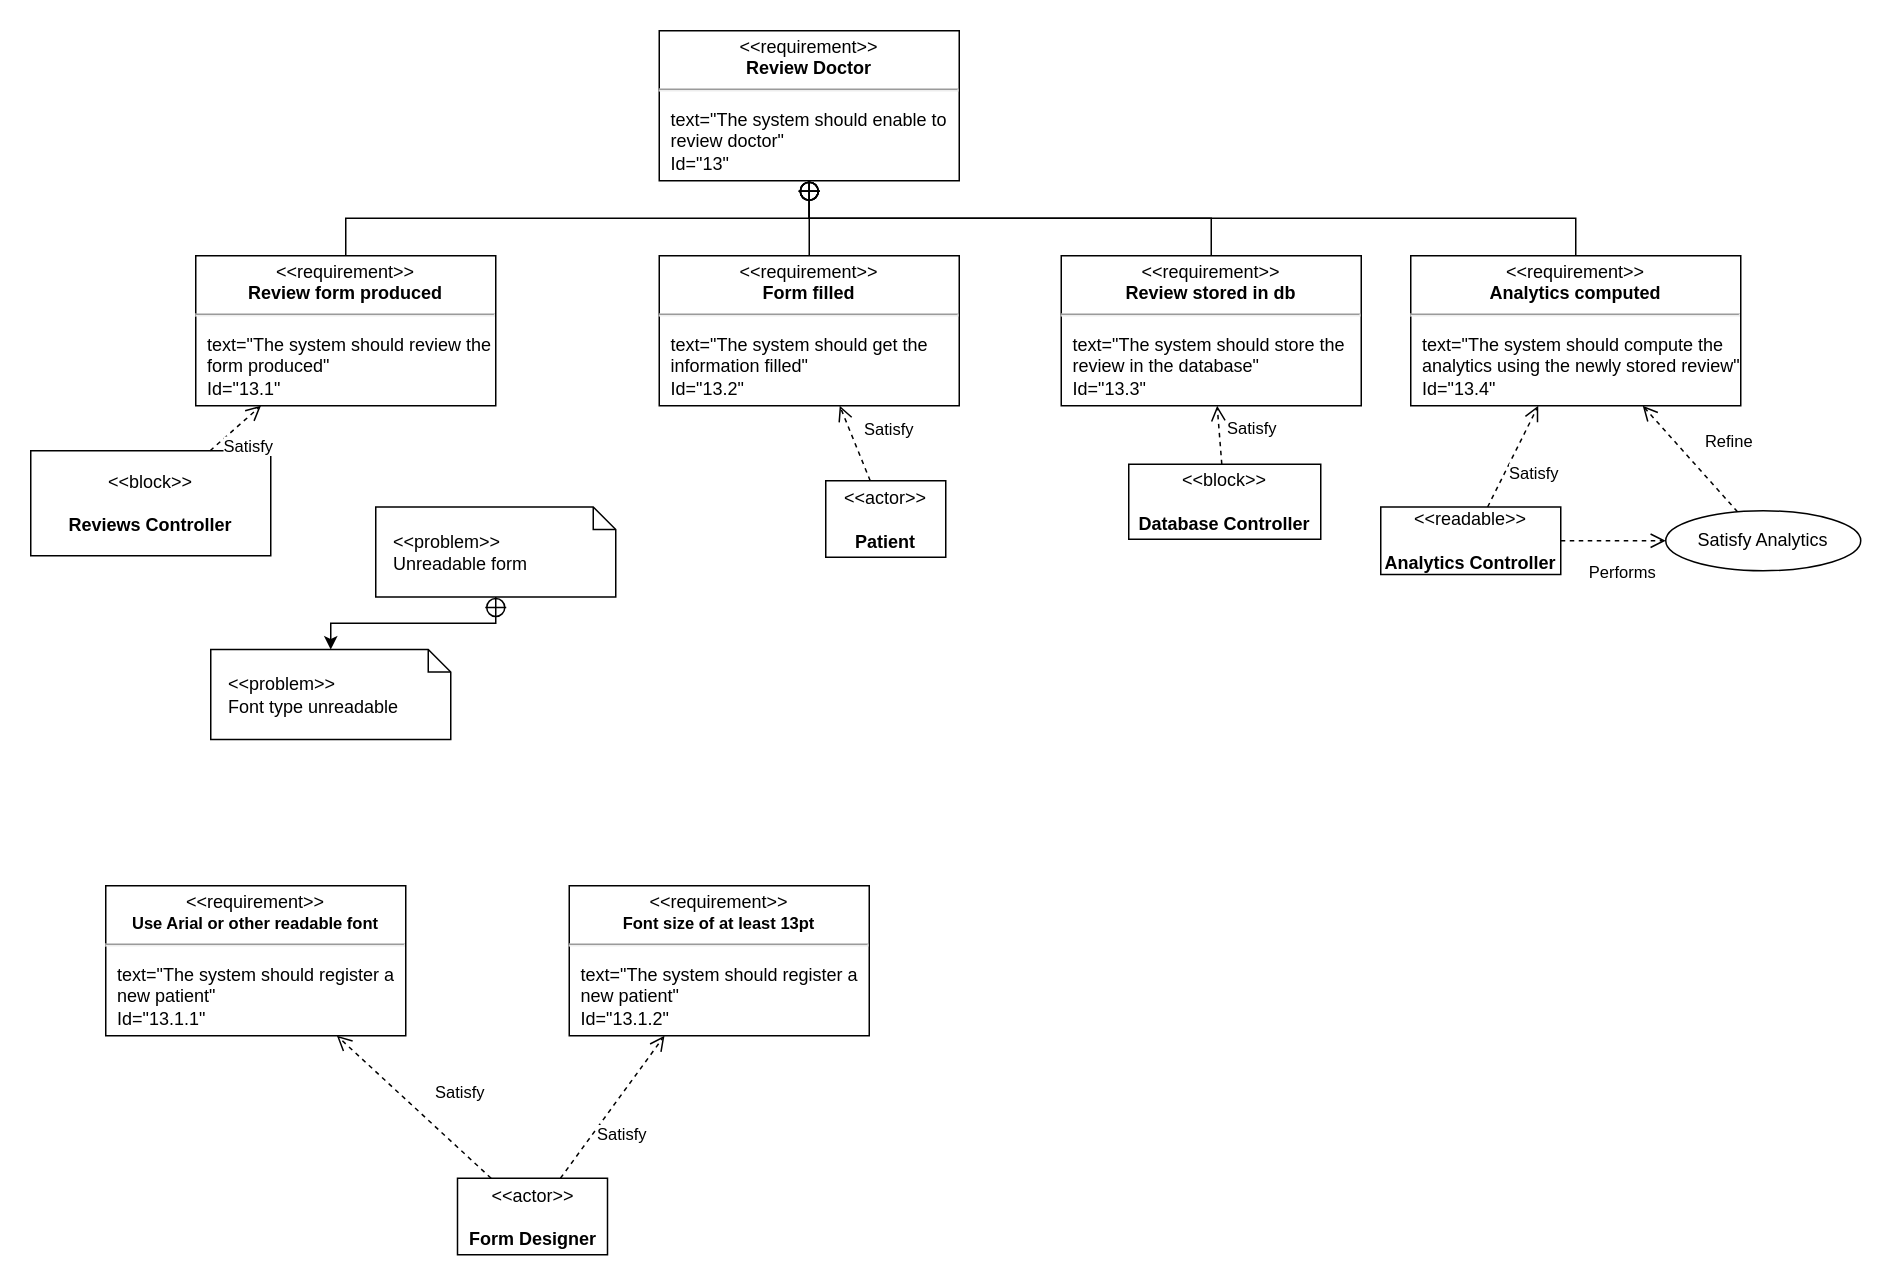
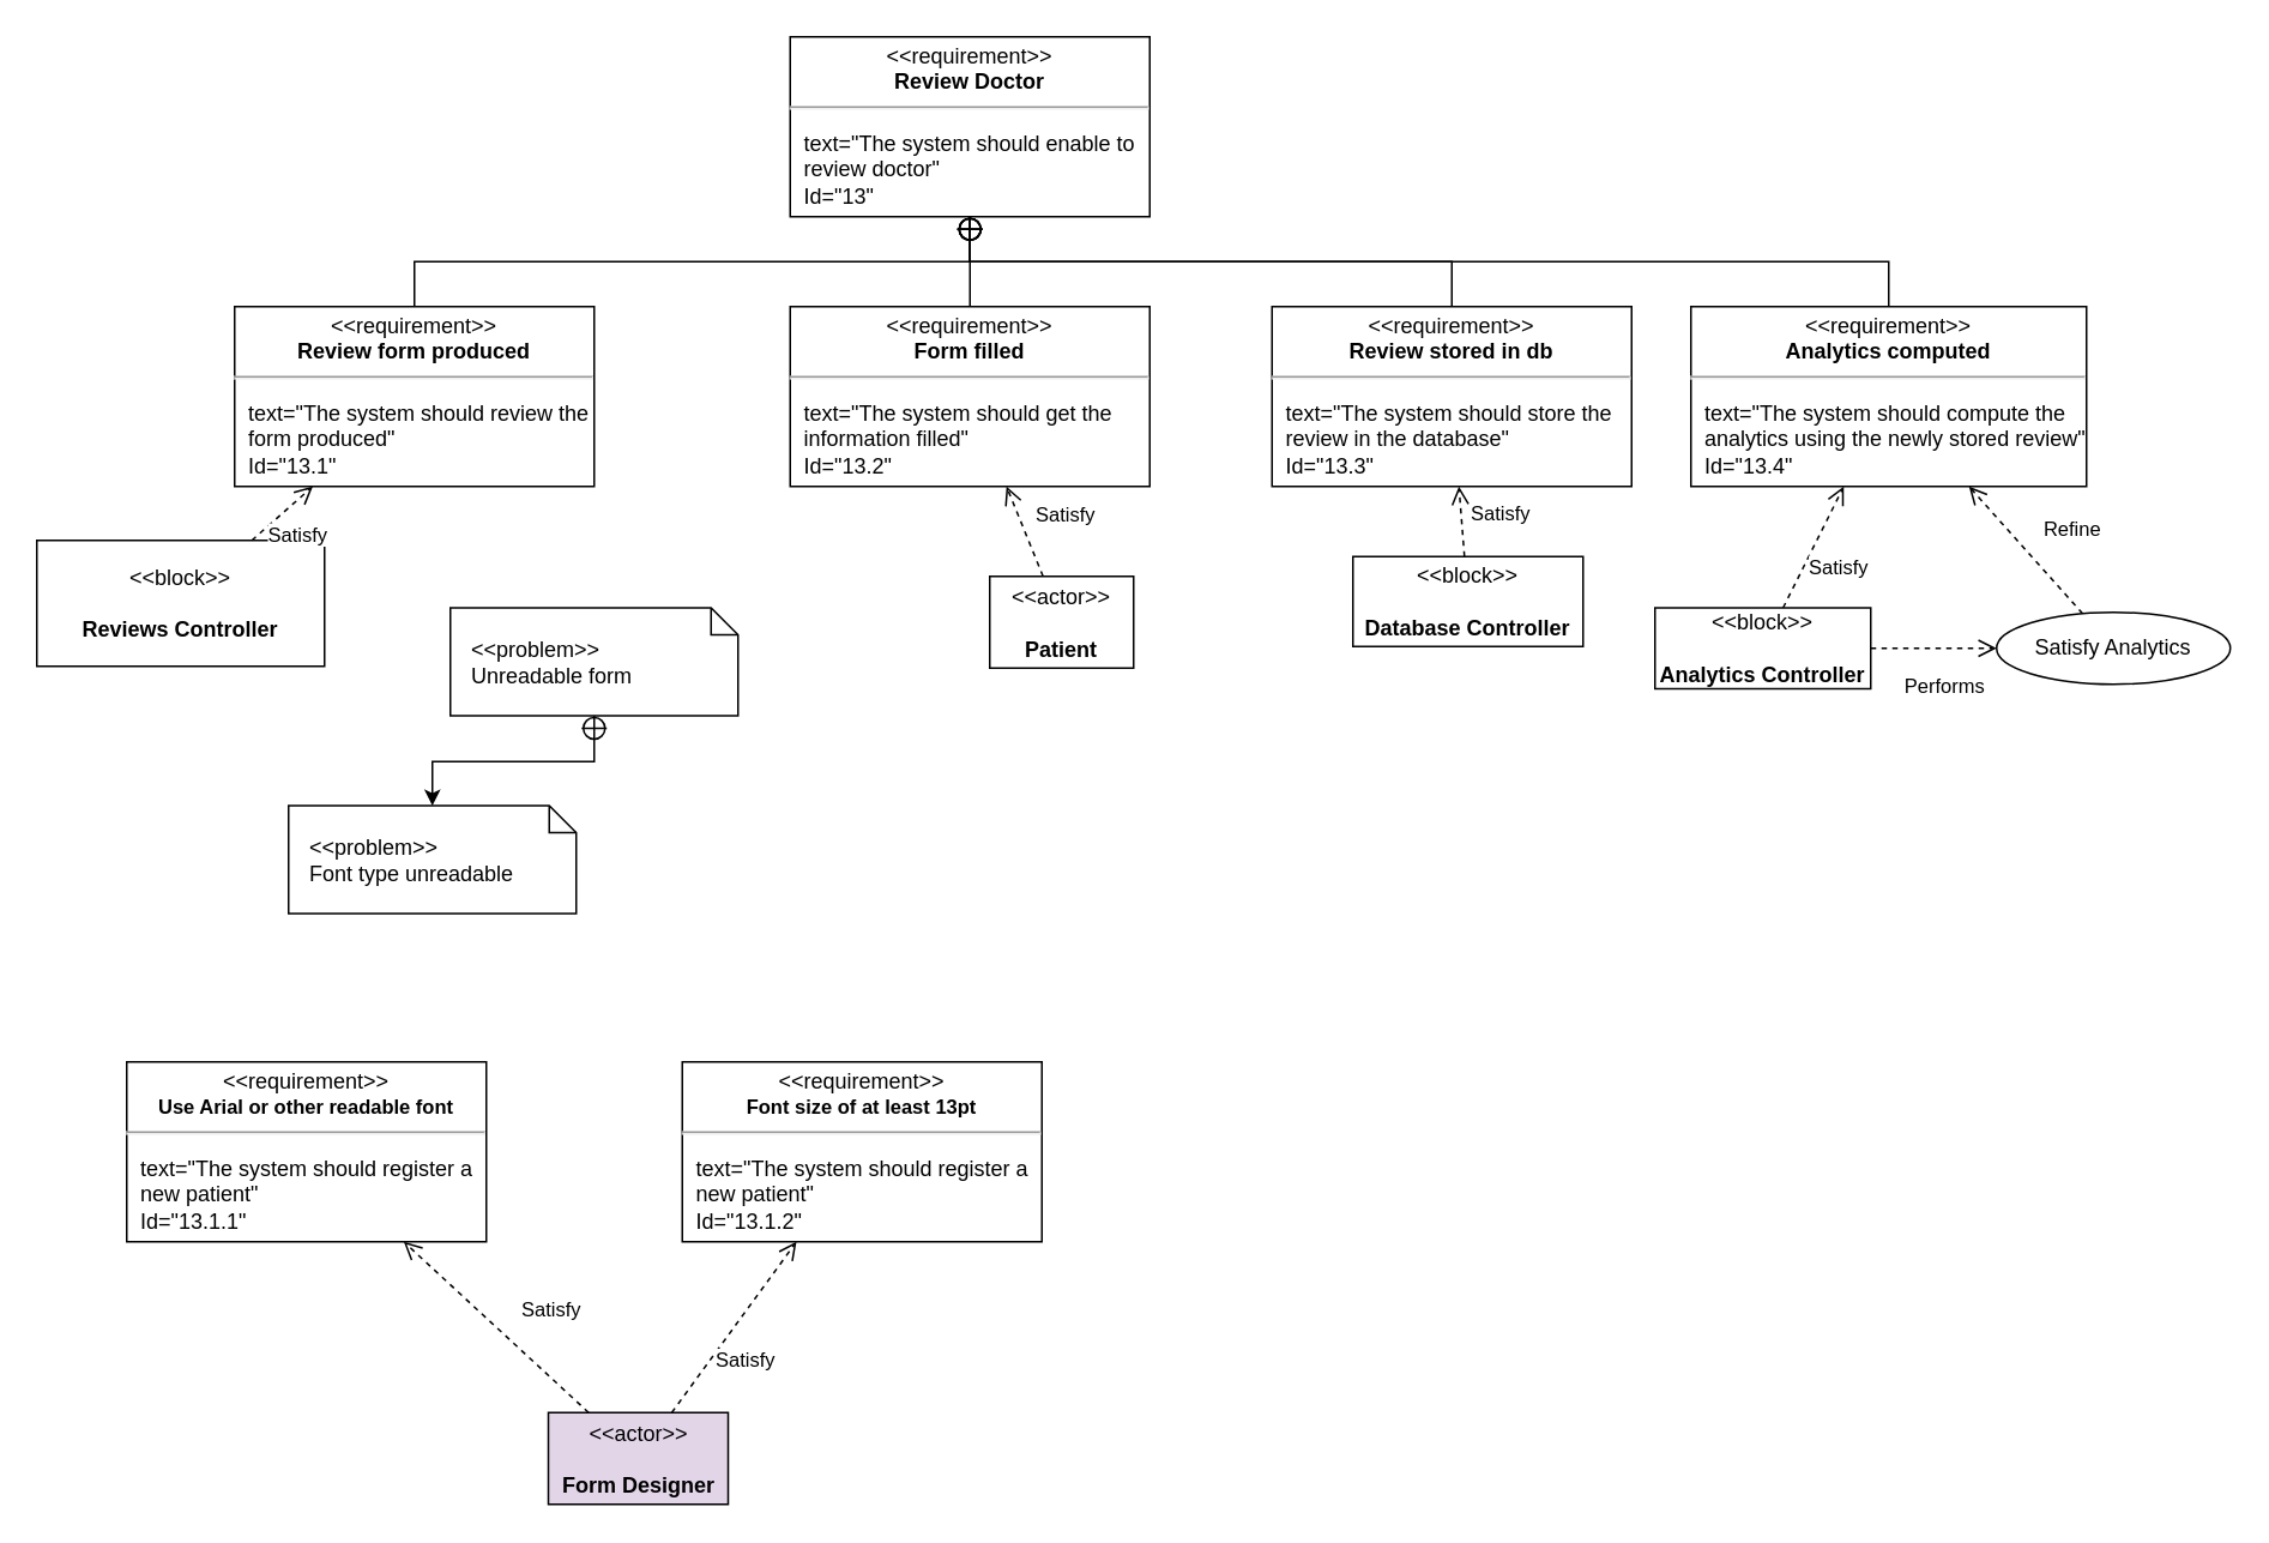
  <mxCell id="0" />
  <mxCell id="1" parent="0" />
  <mxCell id="2" value="&lt;p style=&quot;margin:0px;margin-top:4px;text-align:center;&quot;&gt;&amp;lt;&amp;lt;requirement&amp;gt;&amp;gt;&lt;br&gt;&lt;b&gt;Review Doctor&lt;/b&gt;&lt;/p&gt;&lt;hr&gt;&lt;p&gt;&lt;/p&gt;&lt;p style=&quot;margin:0px;margin-left:8px;text-align:left;&quot;&gt;text=&quot;The system should enable to review doctor&quot;&lt;br&gt;Id=&quot;13&quot;&lt;/p&gt;" style="shape=rect;overflow=fill;html=1;whiteSpace=wrap;align=center;" vertex="1" parent="1"><mxGeometry x="439" y="20" width="200" height="100" as="geometry" /></mxCell>
  <mxCell id="3" value="&lt;p style=&quot;margin:0px;margin-top:4px;text-align:center;&quot;&gt;&amp;lt;&amp;lt;requirement&amp;gt;&amp;gt;&lt;br&gt;&lt;b&gt;Review form produced&lt;/b&gt;&lt;/p&gt;&lt;hr&gt;&lt;p&gt;&lt;/p&gt;&lt;p style=&quot;margin:0px;margin-left:8px;text-align:left;&quot;&gt;text=&quot;The system should review the form produced&quot;&lt;br&gt;Id=&quot;13.1&quot;&lt;/p&gt;" style="shape=rect;overflow=fill;html=1;whiteSpace=wrap;align=center;" vertex="1" parent="1"><mxGeometry x="130" y="170" width="200" height="100" as="geometry" /></mxCell>
  <mxCell id="4" value="&lt;p style=&quot;margin:0px;margin-top:4px;text-align:center;&quot;&gt;&amp;lt;&amp;lt;requirement&amp;gt;&amp;gt;&lt;br&gt;&lt;b&gt;Form filled&lt;/b&gt;&lt;/p&gt;&lt;hr&gt;&lt;p&gt;&lt;/p&gt;&lt;p style=&quot;margin:0px;margin-left:8px;text-align:left;&quot;&gt;text=&quot;The system should get the information filled&quot;&lt;br&gt;Id=&quot;13.2&quot;&lt;/p&gt;" style="shape=rect;overflow=fill;html=1;whiteSpace=wrap;align=center;" vertex="1" parent="1"><mxGeometry x="439" y="170" width="200" height="100" as="geometry" /></mxCell>
  <mxCell id="5" value="&lt;p style=&quot;margin:0px;margin-top:4px;text-align:center;&quot;&gt;&amp;lt;&amp;lt;requirement&amp;gt;&amp;gt;&lt;br&gt;&lt;b&gt;Review stored in db&lt;/b&gt;&lt;/p&gt;&lt;hr&gt;&lt;p&gt;&lt;/p&gt;&lt;p style=&quot;margin:0px;margin-left:8px;text-align:left;&quot;&gt;text=&quot;The system should store the review in the database&quot;&lt;br&gt;Id=&quot;13.3&quot;&lt;/p&gt;" style="shape=rect;overflow=fill;html=1;whiteSpace=wrap;align=center;" vertex="1" parent="1"><mxGeometry x="707" y="170" width="200" height="100" as="geometry" /></mxCell>
  <mxCell id="6" value="&lt;p style=&quot;margin:0px;margin-top:4px;text-align:center;&quot;&gt;&amp;lt;&amp;lt;requirement&amp;gt;&amp;gt;&lt;br&gt;&lt;b&gt;Analytics computed&lt;/b&gt;&lt;/p&gt;&lt;hr&gt;&lt;p&gt;&lt;/p&gt;&lt;p style=&quot;margin:0px;margin-left:8px;text-align:left;&quot;&gt;text=&quot;The system should compute the analytics using the newly stored review&quot;&lt;br&gt;Id=&quot;13.4&quot;&lt;/p&gt;" style="shape=rect;overflow=fill;html=1;whiteSpace=wrap;align=center;" vertex="1" parent="1"><mxGeometry x="940" y="170" width="220" height="100" as="geometry" /></mxCell>
  <mxCell id="7" value="&amp;lt;&amp;lt;actor&amp;gt;&amp;gt;&lt;br&gt;&lt;br&gt;&lt;b&gt;Patient&lt;/b&gt;" style="html=1;align=center;verticalAlign=middle;dashed=0;whiteSpace=wrap;" vertex="1" parent="1"><mxGeometry x="550" y="320" width="80" height="51" as="geometry" /></mxCell>
  <mxCell id="8" value="&amp;lt;&amp;lt;block&amp;gt;&amp;gt;&lt;br&gt;&lt;br&gt;&lt;b&gt;Reviews Controller&lt;/b&gt;" style="html=1;align=center;verticalAlign=middle;dashed=0;whiteSpace=wrap;" vertex="1" parent="1"><mxGeometry x="20" y="300" width="160" height="70" as="geometry" /></mxCell>
  <mxCell id="9" value="&amp;lt;&amp;lt;block&amp;gt;&amp;gt;&lt;br&gt;&lt;br&gt;&lt;b&gt;Database Controller&lt;/b&gt;" style="html=1;align=center;verticalAlign=middle;dashed=0;whiteSpace=wrap;" vertex="1" parent="1"><mxGeometry x="752" y="309" width="128" height="50" as="geometry" /></mxCell>
- <mxCell id="10" value="&amp;lt;&amp;lt;readable&amp;gt;&amp;gt;&lt;br&gt;&lt;br&gt;&lt;b&gt;Analytics Controller&lt;/b&gt;" style="html=1;align=center;verticalAlign=middle;dashed=0;whiteSpace=wrap;" vertex="1" parent="1"><mxGeometry x="920" y="337.5" width="120" height="45" as="geometry" /></mxCell>
+ <mxCell id="10" value="&amp;lt;&amp;lt;block&amp;gt;&amp;gt;&lt;br&gt;&lt;br&gt;&lt;b&gt;Analytics Controller&lt;/b&gt;" style="html=1;align=center;verticalAlign=middle;dashed=0;whiteSpace=wrap;" vertex="1" parent="1"><mxGeometry x="920" y="337.5" width="120" height="45" as="geometry" /></mxCell>
  <mxCell id="11" value="" style="rounded=0;html=1;labelBackgroundColor=none;endArrow=none;edgeStyle=elbowEdgeStyle;elbow=vertical;startArrow=sysMLPackCont;startSize=12;" edge="1" parent="1" source="2" target="3"><mxGeometry relative="1" as="geometry"><mxPoint x="320" y="100" as="sourcePoint" /><mxPoint x="230" y="160" as="targetPoint" /></mxGeometry></mxCell>
  <mxCell id="12" value="" style="rounded=0;html=1;labelBackgroundColor=none;endArrow=none;edgeStyle=elbowEdgeStyle;elbow=vertical;startArrow=sysMLPackCont;startSize=12;" edge="1" parent="1" source="2" target="4"><mxGeometry relative="1" as="geometry"><mxPoint x="780" y="100" as="sourcePoint" /><mxPoint x="690" y="160" as="targetPoint" /></mxGeometry></mxCell>
  <mxCell id="13" value="" style="rounded=0;html=1;labelBackgroundColor=none;endArrow=none;edgeStyle=elbowEdgeStyle;elbow=vertical;startArrow=sysMLPackCont;startSize=12;" edge="1" parent="1" source="2" target="5"><mxGeometry relative="1" as="geometry"><mxPoint x="930" y="40" as="sourcePoint" /><mxPoint x="840" y="100" as="targetPoint" /></mxGeometry></mxCell>
  <mxCell id="14" value="" style="rounded=0;html=1;labelBackgroundColor=none;endArrow=none;edgeStyle=elbowEdgeStyle;elbow=vertical;startArrow=sysMLPackCont;startSize=12;" edge="1" parent="1" source="2" target="6"><mxGeometry relative="1" as="geometry"><mxPoint x="990" y="70" as="sourcePoint" /><mxPoint x="900" y="130" as="targetPoint" /></mxGeometry></mxCell>
  <mxCell id="15" value="Satisfy" style="html=1;verticalAlign=bottom;endArrow=open;dashed=1;endSize=8;curved=0;rounded=0;" edge="1" parent="1" source="9" target="5"><mxGeometry x="-0.321" y="-21" relative="1" as="geometry"><mxPoint x="880" y="409" as="sourcePoint" /><mxPoint x="800" y="409" as="targetPoint" /><mxPoint as="offset" /></mxGeometry></mxCell>
  <mxCell id="16" value="Satisfy" style="html=1;verticalAlign=bottom;endArrow=open;dashed=1;endSize=8;curved=0;rounded=0;" edge="1" parent="1" source="8" target="3"><mxGeometry x="-0.321" y="-21" relative="1" as="geometry"><mxPoint x="190" y="449" as="sourcePoint" /><mxPoint x="300" y="388" as="targetPoint" /><mxPoint as="offset" /></mxGeometry></mxCell>
  <mxCell id="17" value="Satisfy" style="html=1;verticalAlign=bottom;endArrow=open;dashed=1;endSize=8;curved=0;rounded=0;" edge="1" parent="1" source="7" target="4"><mxGeometry x="-0.321" y="-21" relative="1" as="geometry"><mxPoint x="130" y="319" as="sourcePoint" /><mxPoint x="130" y="280" as="targetPoint" /><mxPoint as="offset" /></mxGeometry></mxCell>
  <mxCell id="18" value="Satisfy Analytics" style="ellipse;whiteSpace=wrap;html=1;" vertex="1" parent="1"><mxGeometry x="1110" y="340" width="130" height="40" as="geometry" /></mxCell>
  <mxCell id="19" value="Satisfy" style="html=1;verticalAlign=bottom;endArrow=open;dashed=1;endSize=8;curved=0;rounded=0;" edge="1" parent="1" source="10" target="6"><mxGeometry x="-0.321" y="-21" relative="1" as="geometry"><mxPoint x="640" y="475" as="sourcePoint" /><mxPoint x="640" y="420" as="targetPoint" /><mxPoint as="offset" /></mxGeometry></mxCell>
  <mxCell id="20" value="Refine" style="html=1;verticalAlign=bottom;endArrow=open;dashed=1;endSize=8;curved=0;rounded=0;" edge="1" parent="1" source="18" target="6"><mxGeometry x="-0.321" y="-21" relative="1" as="geometry"><mxPoint x="850" y="507" as="sourcePoint" /><mxPoint x="1007" y="390" as="targetPoint" /><mxPoint as="offset" /></mxGeometry></mxCell>
  <mxCell id="21" value="Performs" style="html=1;verticalAlign=bottom;endArrow=open;dashed=1;endSize=8;curved=0;rounded=0;" edge="1" parent="1" source="10" target="18"><mxGeometry x="0.167" y="-30" relative="1" as="geometry"><mxPoint x="894.5" y="565" as="sourcePoint" /><mxPoint x="894.5" y="625" as="targetPoint" /><mxPoint as="offset" /></mxGeometry></mxCell>
- <mxCell id="22" value="&amp;lt;&amp;lt;actor&amp;gt;&amp;gt;&lt;br&gt;&lt;br&gt;&lt;b&gt;Form Designer&lt;/b&gt;" style="html=1;align=center;verticalAlign=middle;dashed=0;whiteSpace=wrap;" vertex="1" parent="1"><mxGeometry x="304.5" y="785" width="100" height="51" as="geometry" /></mxCell>
+ <mxCell id="22" value="&amp;lt;&amp;lt;actor&amp;gt;&amp;gt;&lt;br&gt;&lt;br&gt;&lt;b&gt;Form Designer&lt;/b&gt;" style="html=1;align=center;verticalAlign=middle;dashed=0;whiteSpace=wrap;fillColor=#e1d5e7;" vertex="1" parent="1"><mxGeometry x="304.5" y="785" width="100" height="51" as="geometry" /></mxCell>
  <mxCell id="23" value="&lt;p style=&quot;margin:0px;margin-top:4px;text-align:center;&quot;&gt;&amp;lt;&amp;lt;requirement&amp;gt;&amp;gt;&lt;br&gt;&lt;b style=&quot;font-size: 11px; background-color: rgb(255, 255, 255);&quot;&gt;Use Arial or other readable font&lt;/b&gt;&lt;br&gt;&lt;/p&gt;&lt;hr&gt;&lt;p&gt;&lt;/p&gt;&lt;p style=&quot;margin:0px;margin-left:8px;text-align:left;&quot;&gt;text=&quot;The system should register a new patient&quot;&lt;br&gt;Id=&quot;13.1.1&quot;&lt;/p&gt;" style="shape=rect;overflow=fill;html=1;whiteSpace=wrap;align=center;" vertex="1" parent="1"><mxGeometry x="70" y="590" width="200" height="100" as="geometry" /></mxCell>
  <mxCell id="24" value="&lt;p style=&quot;margin:0px;margin-top:4px;text-align:center;&quot;&gt;&amp;lt;&amp;lt;requirement&amp;gt;&amp;gt;&lt;br&gt;&lt;b style=&quot;font-size: 11px; background-color: rgb(255, 255, 255);&quot;&gt;Font size of at least 13pt&lt;/b&gt;&lt;br&gt;&lt;/p&gt;&lt;hr&gt;&lt;p&gt;&lt;/p&gt;&lt;p style=&quot;margin:0px;margin-left:8px;text-align:left;&quot;&gt;text=&quot;The system should register a new patient&quot;&lt;br&gt;Id=&quot;13.1.2&quot;&lt;/p&gt;" style="shape=rect;overflow=fill;html=1;whiteSpace=wrap;align=center;" vertex="1" parent="1"><mxGeometry x="379" y="590" width="200" height="100" as="geometry" /></mxCell>
  <mxCell id="25" value="Satisfy" style="html=1;verticalAlign=bottom;endArrow=open;dashed=1;endSize=8;curved=0;rounded=0;" edge="1" parent="1" source="22" target="23"><mxGeometry x="-0.321" y="-21" relative="1" as="geometry"><mxPoint x="235" y="815" as="sourcePoint" /><mxPoint x="214" y="765" as="targetPoint" /><mxPoint as="offset" /></mxGeometry></mxCell>
  <mxCell id="26" value="Satisfy" style="html=1;verticalAlign=bottom;endArrow=open;dashed=1;endSize=8;curved=0;rounded=0;" edge="1" parent="1" source="22" target="24"><mxGeometry x="-0.321" y="-21" relative="1" as="geometry"><mxPoint x="336.5" y="795" as="sourcePoint" /><mxPoint x="234.5" y="700" as="targetPoint" /><mxPoint as="offset" /></mxGeometry></mxCell>
  <mxCell id="27" value="&amp;lt;&amp;lt;problem&amp;gt;&amp;gt;&lt;br&gt;Unreadable form" style="shape=note;size=15;align=left;spacingLeft=10;html=1;whiteSpace=wrap;" vertex="1" parent="1"><mxGeometry x="250" y="337.5" width="160" height="60" as="geometry" /></mxCell>
- <mxCell id="28" value="&amp;lt;&amp;lt;problem&amp;gt;&amp;gt;&lt;br&gt;Font type unreadable" style="shape=note;size=15;align=left;spacingLeft=10;html=1;whiteSpace=wrap;" vertex="1" parent="1"><mxGeometry x="140" y="432.5" width="160" height="60" as="geometry" /></mxCell>
+ <mxCell id="28" value="&amp;lt;&amp;lt;problem&amp;gt;&amp;gt;&lt;br&gt;Font type unreadable" style="shape=note;size=15;align=left;spacingLeft=10;html=1;whiteSpace=wrap;" vertex="1" parent="1"><mxGeometry x="160" y="447.5" width="160" height="60" as="geometry" /></mxCell>
  <mxCell id="29" value="" style="rounded=0;html=1;labelBackgroundColor=none;endArrow=classic;edgeStyle=elbowEdgeStyle;elbow=vertical;startArrow=sysMLPackCont;startSize=12;" edge="1" parent="1" source="27" target="28"><mxGeometry relative="1" as="geometry"><mxPoint x="538.5" y="387.5" as="sourcePoint" /><mxPoint x="230" y="437.5" as="targetPoint" /></mxGeometry></mxCell>
